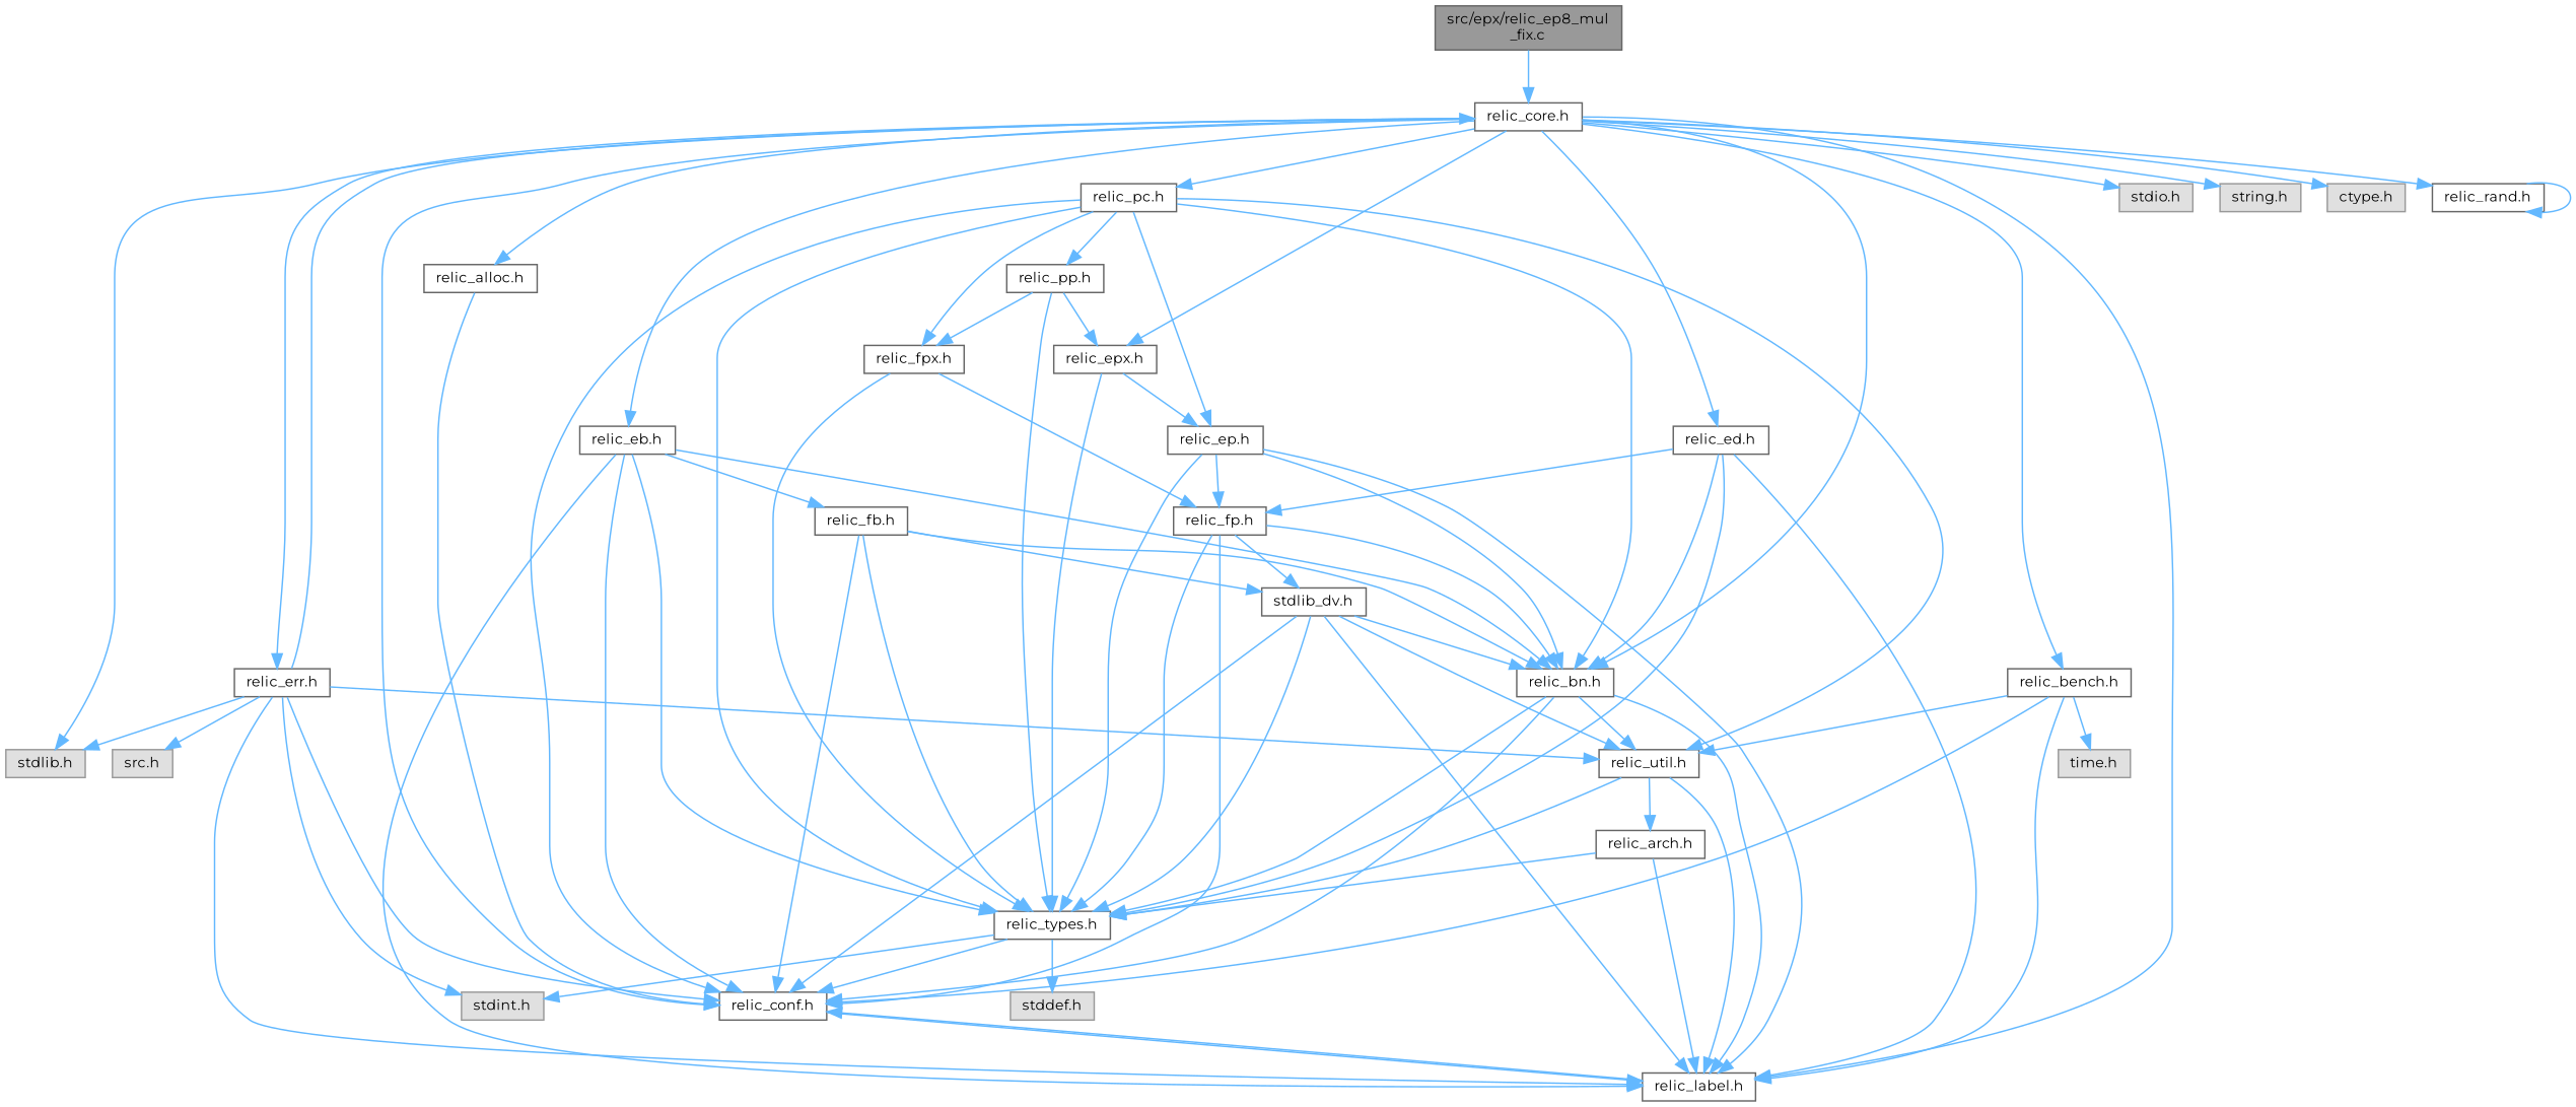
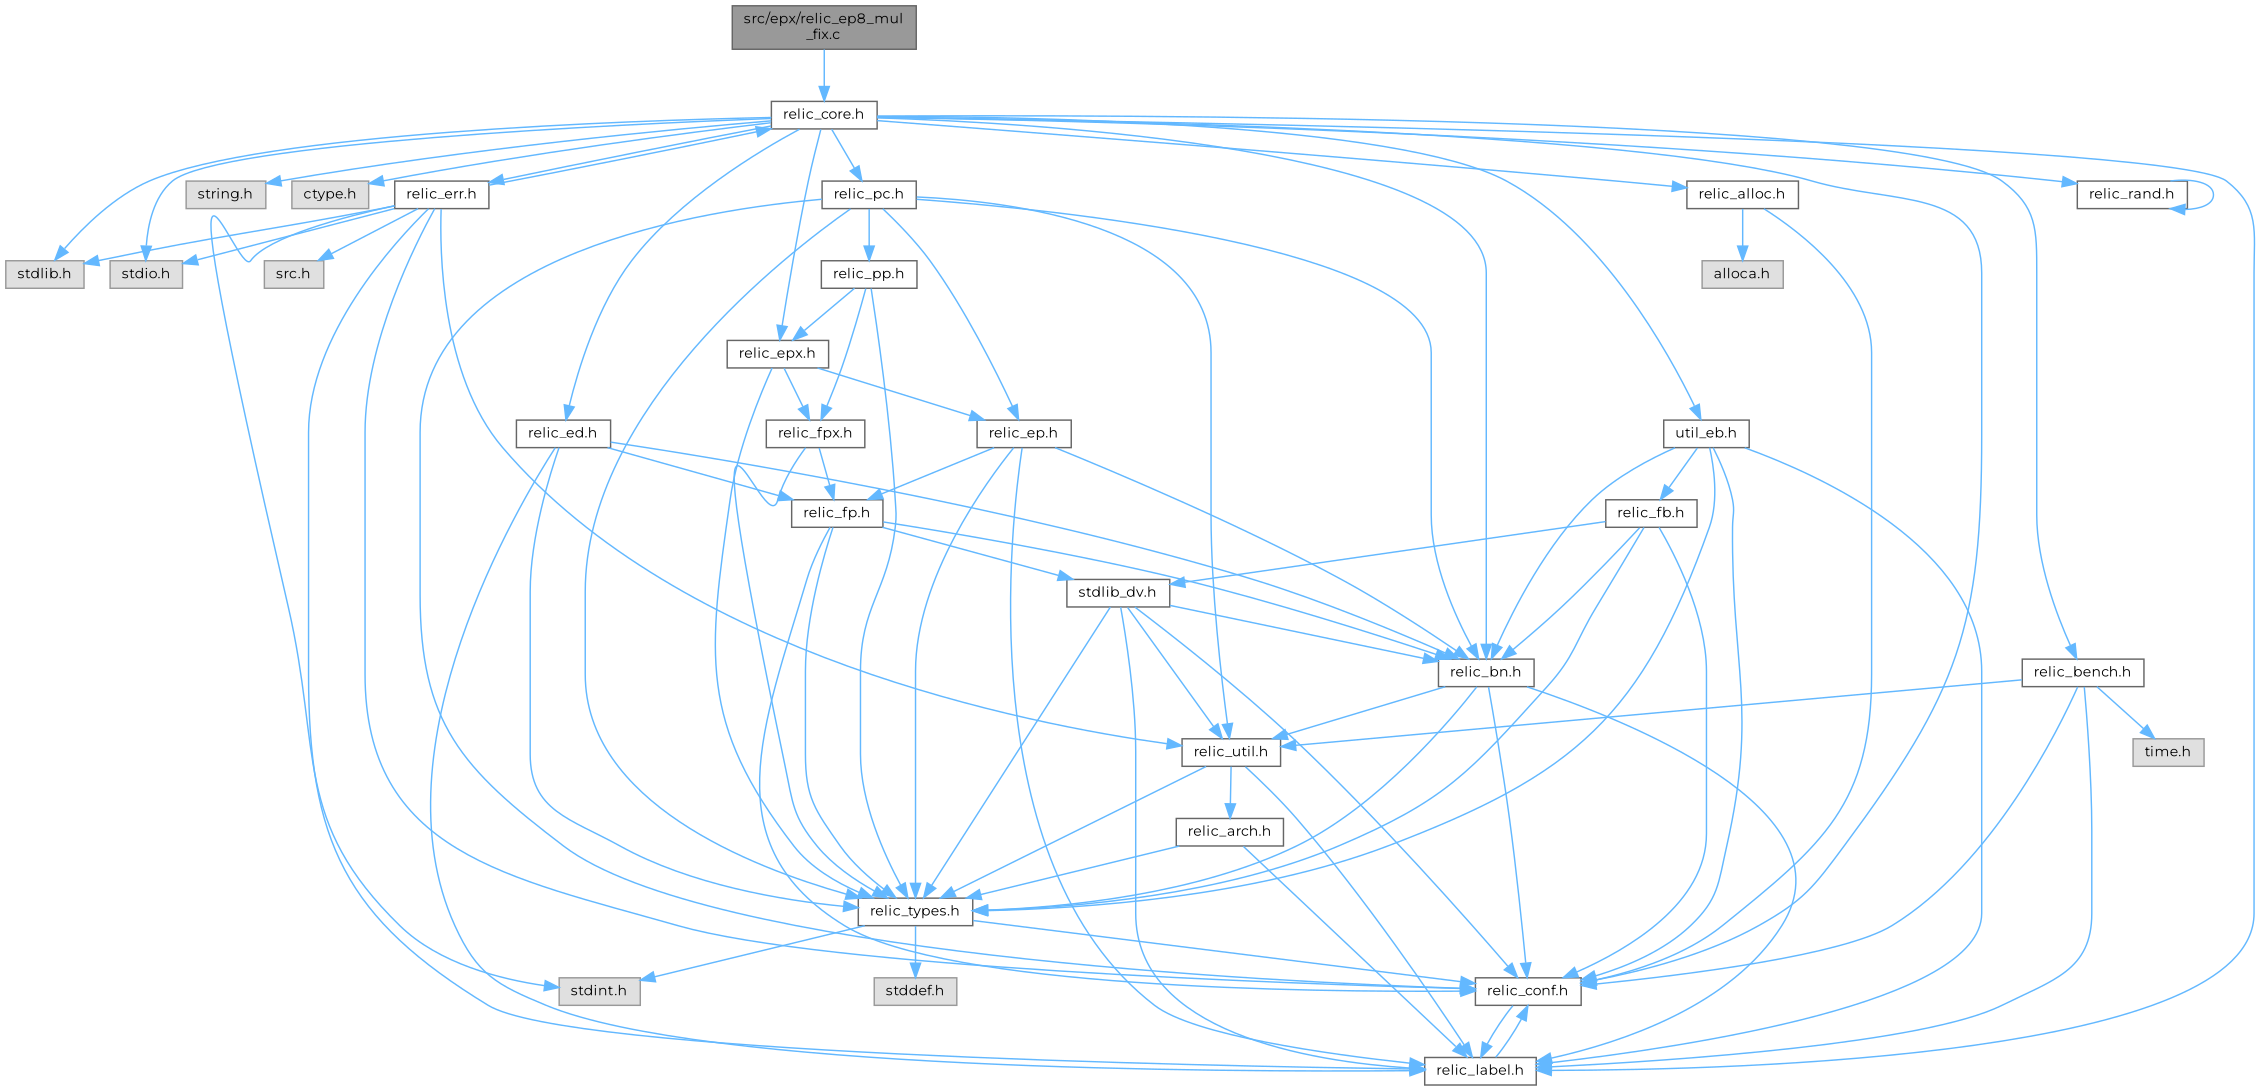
  digraph {
    fontname=Montserrat
    node [color=grey40 fillcolor=white fontname=Montserrat fontsize=10 shape=box style=filled]
    edge [color=steelblue1 fontname=Montserrat fontsize=10 labelfontname=Helvetica labelfontsize=10 style=solid]
    n1 [color=gray40 fillcolor=grey60 fontcolor=black height=0.2 label="src/epx/relic_ep8_mul\l_fix.c" width=0.4]
    n2 [height=0.2 label="relic_core.h" width=0.4]
    n3 [color=grey60 fillcolor="#E0E0E0" height=0.2 label="stdlib.h" width=0.4]
    n4 [color=grey60 fillcolor="#E0E0E0" height=0.2 label="stdio.h" width=0.4]
    n5 [color=grey60 fillcolor="#E0E0E0" height=0.2 label="string.h" width=0.4]
    n6 [color=grey60 fillcolor="#E0E0E0" height=0.2 label="ctype.h" width=0.4]
    n7 [height=0.2 label="relic_err.h" width=0.4]
    n8 [height=0.2 label="relic_conf.h" width=0.4]
    n9 [height=0.2 label="relic_label.h" width=0.4]
    n10 [height=0.2 label="relic_bn.h" width=0.4]
-   n11 [height=0.2 label="relic_eb.h" width=0.4]
+   n11 [height=0.2 label="util_eb.h" width=0.4]
    n12 [height=0.2 label="relic_epx.h" width=0.4]
    n13 [height=0.2 label="relic_ed.h" width=0.4]
    n14 [height=0.2 label="relic_pc.h" width=0.4]
    n15 [height=0.2 label="relic_bench.h" width=0.4]
    n16 [height=0.2 label="relic_rand.h" width=0.4]
    n17 [height=0.2 label="relic_alloc.h" width=0.4]
    n18 [color=grey60 fillcolor="#E0E0E0" height=0.2 label="stdint.h" width=0.4]
    n19 [height=0.2 label="relic_util.h" width=0.4]
    n20 [color=grey60 fillcolor="#E0E0E0" height=0.2 label="src.h" width=0.4]
    n21 [height=0.2 label="relic_types.h" width=0.4]
    n22 [height=0.2 label="relic_fb.h" width=0.4]
    n23 [height=0.2 label="relic_fpx.h" width=0.4]
    n24 [height=0.2 label="relic_ep.h" width=0.4]
    n25 [height=0.2 label="relic_fp.h" width=0.4]
    n26 [height=0.2 label="relic_pp.h" width=0.4]
    n27 [color=grey60 fillcolor="#E0E0E0" height=0.2 label="time.h" width=0.4]
+   n28 [color=grey60 fillcolor="#E0E0E0" height=0.2 label="alloca.h" width=0.4]
    n29 [height=0.2 label="relic_arch.h" width=0.4]
    n30 [color=grey60 fillcolor="#E0E0E0" height=0.2 label="stddef.h" width=0.4]
    n31 [height=0.2 label="stdlib_dv.h" width=0.4]
    n1 -> n2
    n2 -> n3
    n2 -> n4
    n2 -> n5
    n2 -> n6
    n2 -> n7
    n2 -> n8
    n2 -> n9
    n2 -> n10
    n2 -> n11
    n2 -> n12
    n2 -> n13
    n2 -> n14
    n2 -> n15
    n2 -> n16
    n2 -> n17
    n7 -> n2
    n7 -> n3
+   n7 -> n4
    n7 -> n8
    n7 -> n9
    n7 -> n18
    n7 -> n19
    n7 -> n20
    n8 -> n9
    n9 -> n8
    n10 -> n8
    n10 -> n9
    n10 -> n19
    n10 -> n21
    n11 -> n8
    n11 -> n9
    n11 -> n10
    n11 -> n21
    n11 -> n22
    n12 -> n21
-   n14 -> n23
+   n12 -> n23
    n12 -> n24
    n13 -> n9
    n13 -> n10
    n13 -> n21
    n13 -> n25
    n14 -> n8
    n14 -> n10
    n14 -> n19
    n14 -> n21
    n14 -> n24
    n14 -> n26
    n15 -> n8
    n15 -> n9
    n15 -> n19
    n15 -> n27
    n16 -> n16
    n17 -> n8
+   n17 -> n28
    n19 -> n9
    n19 -> n21
    n19 -> n29
    n21 -> n8
    n21 -> n18
    n21 -> n30
    n22 -> n8
    n22 -> n10
    n22 -> n21
    n22 -> n31
    n23 -> n21
    n23 -> n25
    n24 -> n9
    n24 -> n10
    n24 -> n21
    n24 -> n25
    n25 -> n8
    n25 -> n10
    n25 -> n21
    n25 -> n31
    n26 -> n12
    n26 -> n21
    n26 -> n23
    n29 -> n9
    n29 -> n21
    n31 -> n8
    n31 -> n9
    n31 -> n10
    n31 -> n19
    n31 -> n21
  }
